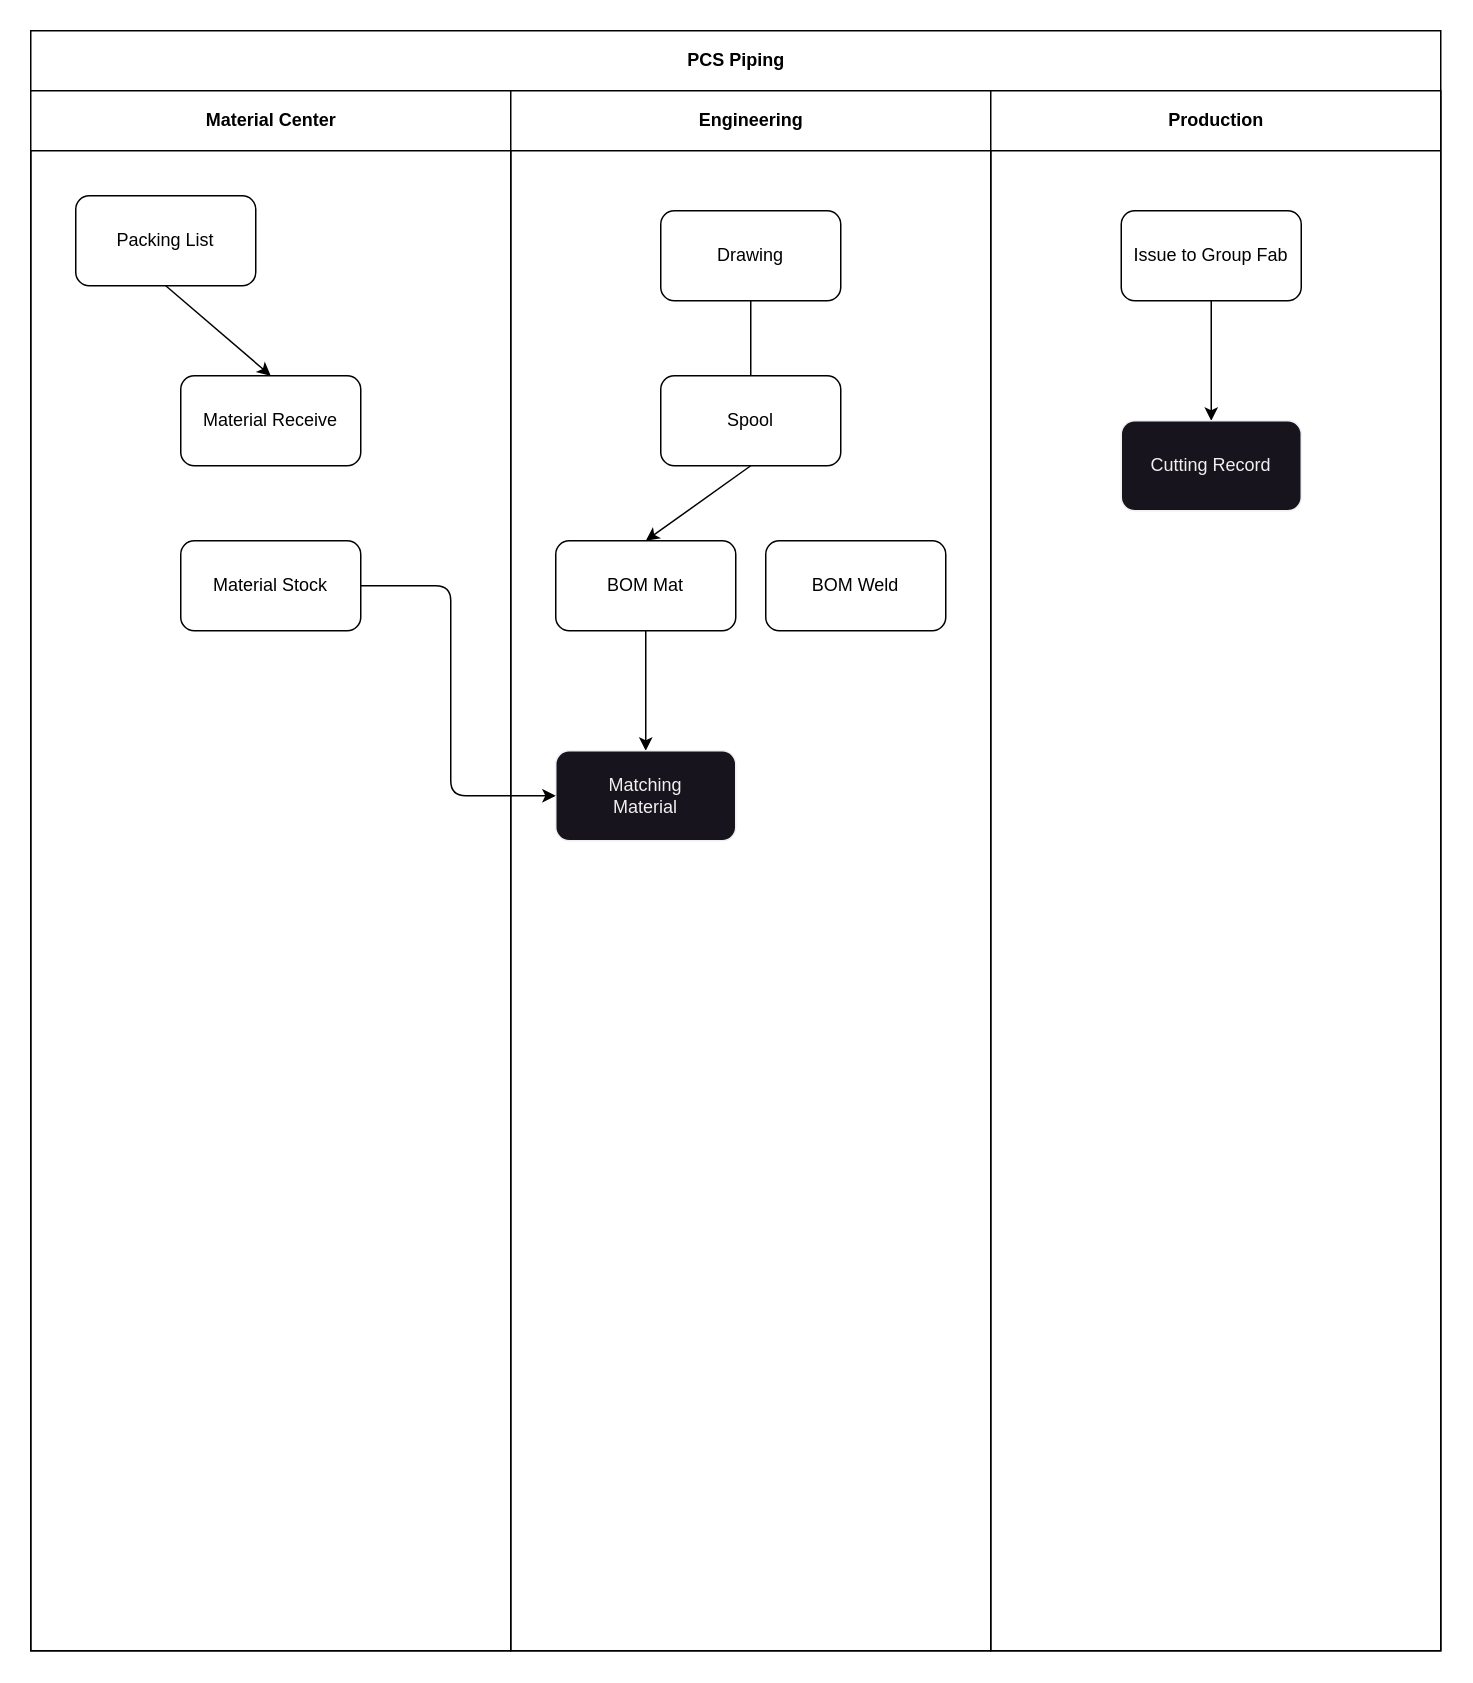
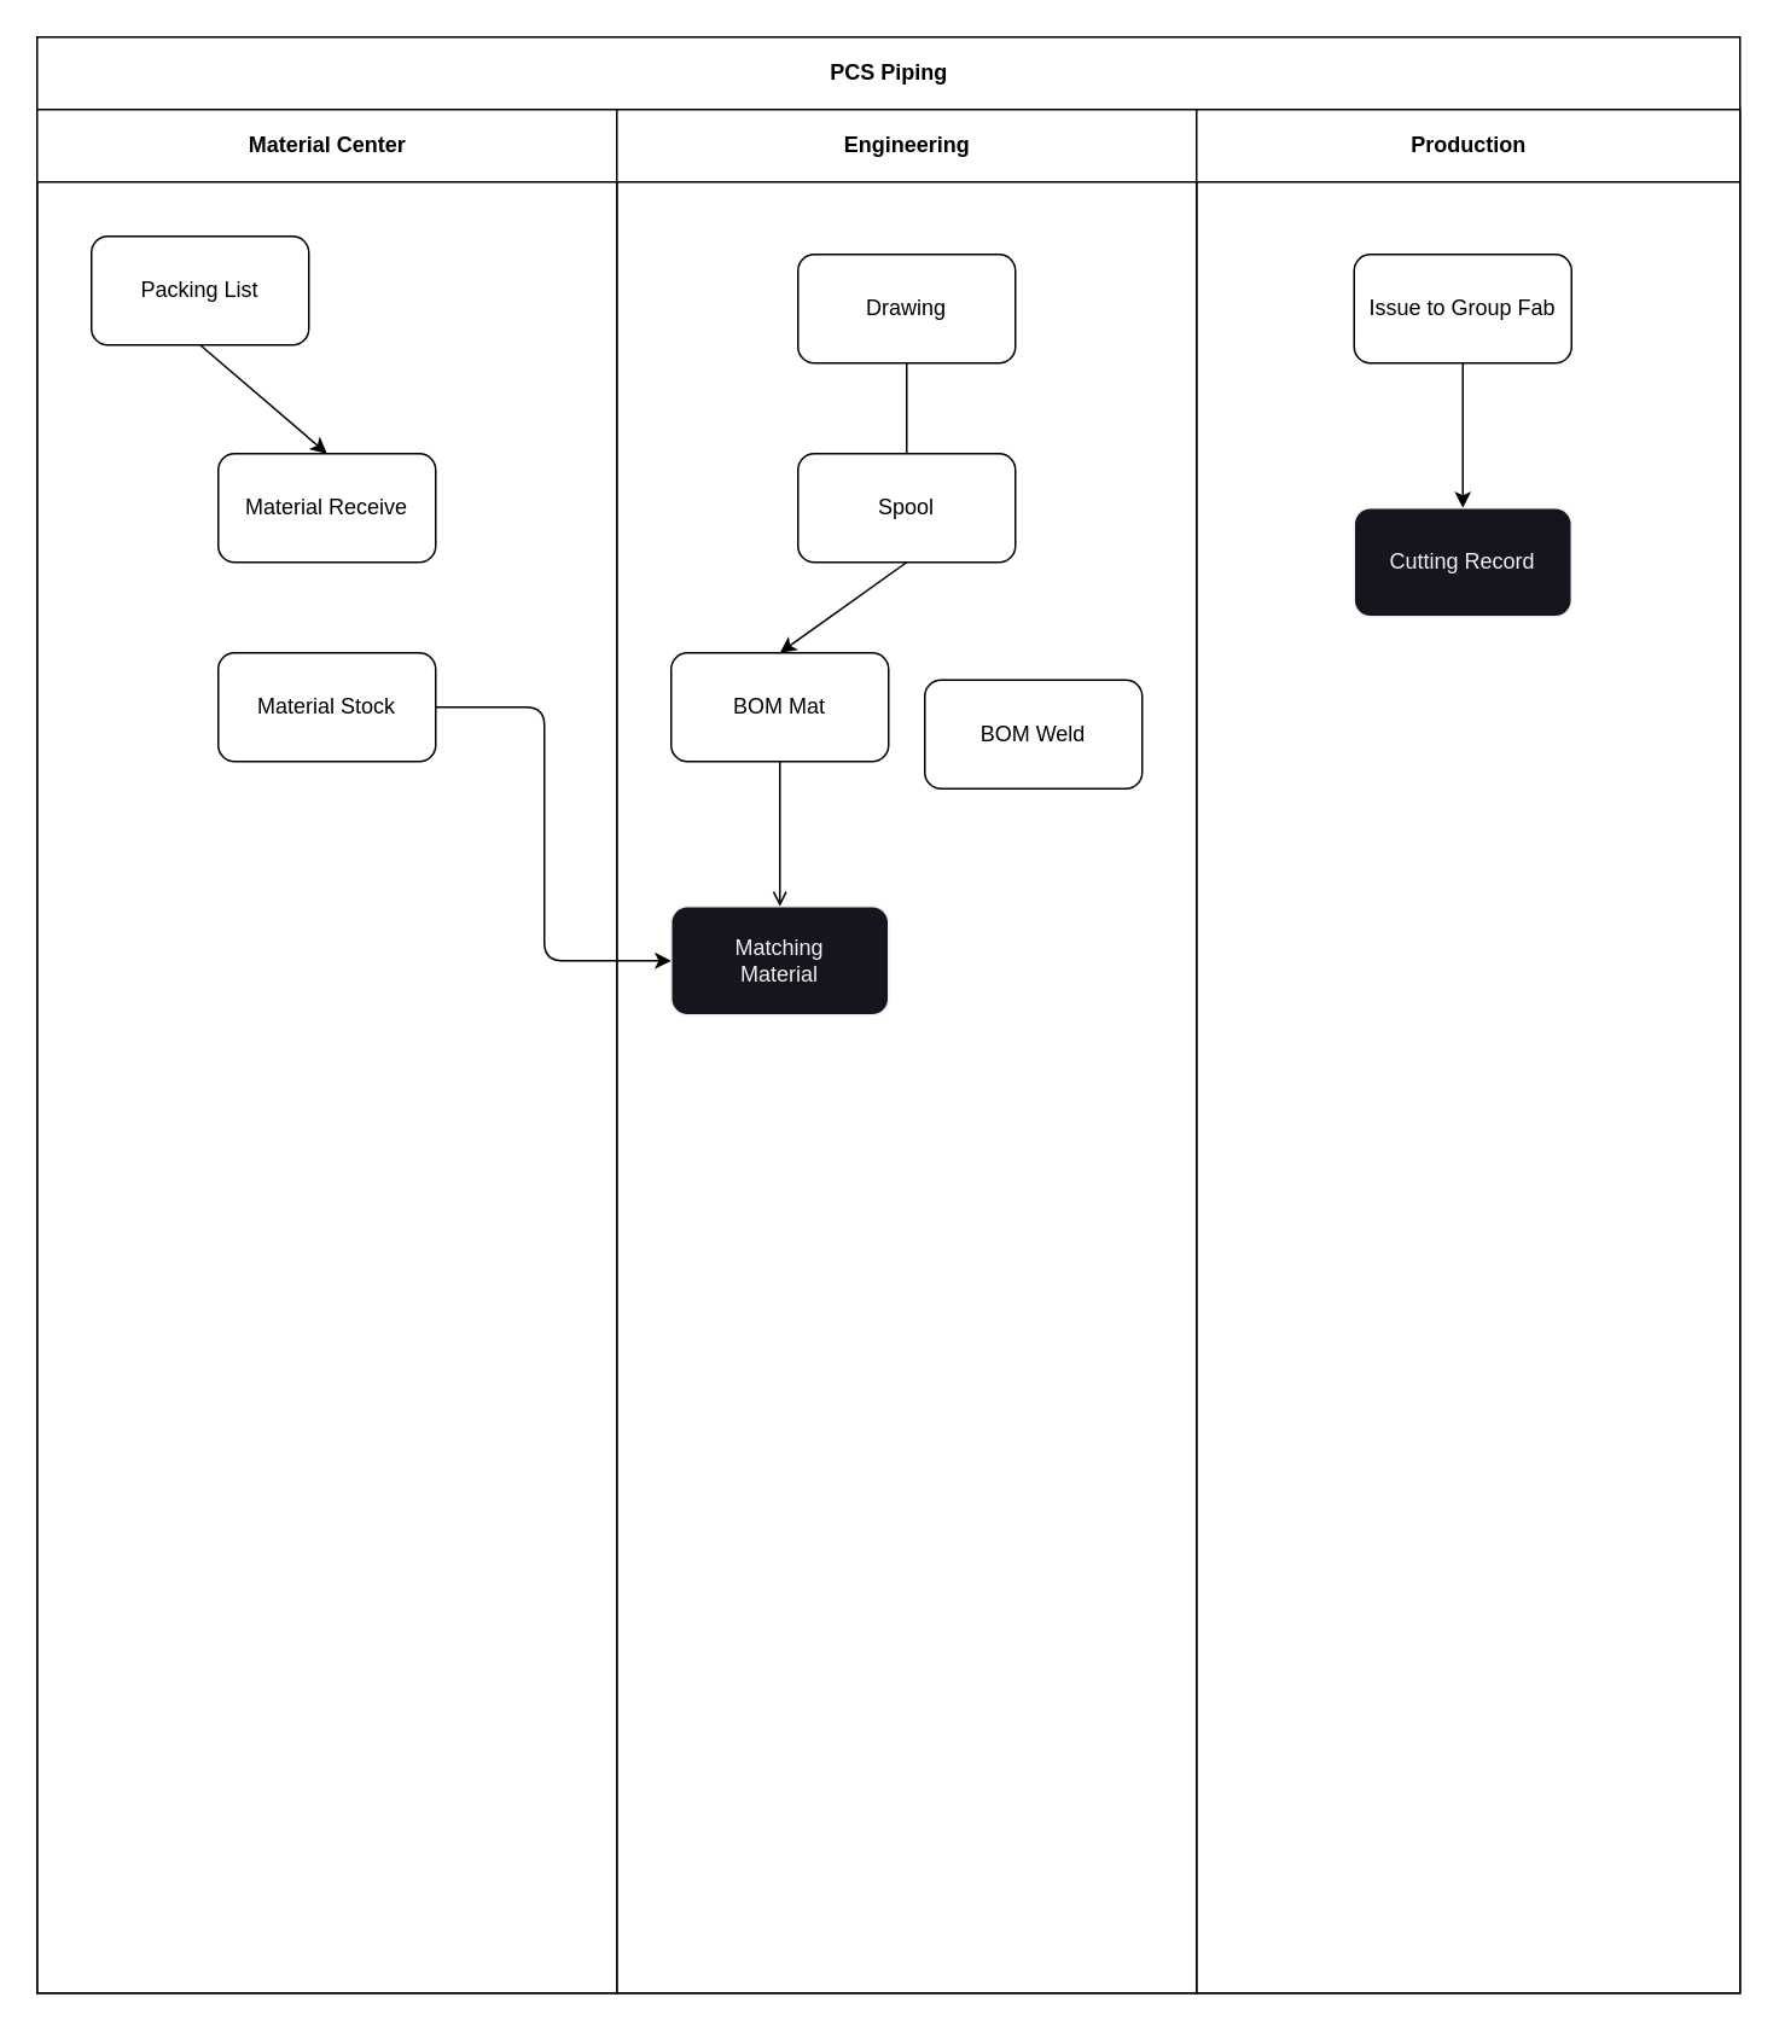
  <mxCell id="0" />
  <mxCell id="1" style="locked=1;" parent="0" />
  <mxCell id="2" value="Section" style="locked=1;" parent="0" />
  <mxCell id="3" value="PCS Piping" style="swimlane;childLayout=stackLayout;resizeParent=1;resizeParentMax=0;startSize=40;html=1;" parent="2" vertex="1"><mxGeometry x="20" y="20" width="940" height="1080" as="geometry" /></mxCell>
  <mxCell id="4" value="Material Center" style="swimlane;startSize=40;html=1;" parent="3" vertex="1"><mxGeometry y="40" width="320" height="1040" as="geometry" /></mxCell>
  <mxCell id="5" value="Engineering" style="swimlane;startSize=40;html=1;" parent="3" vertex="1"><mxGeometry x="320" y="40" width="320" height="1040" as="geometry" /></mxCell>
  <mxCell id="6" value="Production" style="swimlane;startSize=40;html=1;" parent="3" vertex="1"><mxGeometry x="640" y="40" width="300" height="1040" as="geometry" /></mxCell>
  <mxCell id="7" value="Material" style="locked=1;" parent="0" />
  <mxCell id="8" style="edgeStyle=none;html=1;exitX=0.5;exitY=1;exitDx=0;exitDy=0;entryX=0.5;entryY=0;entryDx=0;entryDy=0;" parent="7" source="9" target="10" edge="1"><mxGeometry relative="1" as="geometry" /></mxCell>
  <mxCell id="9" value="Packing List" style="rounded=1;whiteSpace=wrap;html=1;" parent="7" vertex="1"><mxGeometry x="50" y="130" width="120" height="60" as="geometry" /></mxCell>
  <mxCell id="10" value="Material Receive" style="rounded=1;whiteSpace=wrap;html=1;" parent="7" vertex="1"><mxGeometry x="120" y="250" width="120" height="60" as="geometry" /></mxCell>
  <mxCell id="11" value="Material Stock" style="rounded=1;whiteSpace=wrap;html=1;" parent="7" vertex="1"><mxGeometry x="120" y="360" width="120" height="60" as="geometry" /></mxCell>
  <mxCell id="12" value="Engineering" style="locked=1;" parent="0" />
  <mxCell id="13" style="edgeStyle=none;sketch=0;html=1;exitX=0.5;exitY=1;exitDx=0;exitDy=0;entryX=0.5;entryY=0;entryDx=0;entryDy=0;shadow=0;endArrow=none;" parent="12" source="14" target="19" edge="1"><mxGeometry relative="1" as="geometry" /></mxCell>
  <mxCell id="14" value="Drawing" style="rounded=1;whiteSpace=wrap;html=1;" parent="12" vertex="1"><mxGeometry x="440" y="140" width="120" height="60" as="geometry" /></mxCell>
- <mxCell id="15" value="" style="edgeStyle=none;html=1;" parent="12" source="16" target="20" edge="1"><mxGeometry relative="1" as="geometry" /></mxCell>
+ <mxCell id="15" value="" style="edgeStyle=none;html=1;endArrow=open;" parent="12" source="16" target="20" edge="1"><mxGeometry relative="1" as="geometry" /></mxCell>
  <mxCell id="16" value="BOM Mat" style="rounded=1;whiteSpace=wrap;html=1;" parent="12" vertex="1"><mxGeometry x="370" y="360" width="120" height="60" as="geometry" /></mxCell>
- <mxCell id="17" value="BOM Weld" style="rounded=1;whiteSpace=wrap;html=1;" parent="12" vertex="1"><mxGeometry x="510" y="360" width="120" height="60" as="geometry" /></mxCell>
+ <mxCell id="17" value="BOM Weld" style="rounded=1;whiteSpace=wrap;html=1;" parent="12" vertex="1"><mxGeometry x="510" y="375" width="120" height="60" as="geometry" /></mxCell>
  <mxCell id="18" style="edgeStyle=none;sketch=0;html=1;exitX=0.5;exitY=1;exitDx=0;exitDy=0;entryX=0.5;entryY=0;entryDx=0;entryDy=0;shadow=0;" parent="12" source="19" target="16" edge="1"><mxGeometry relative="1" as="geometry" /></mxCell>
  <mxCell id="19" value="Spool" style="rounded=1;whiteSpace=wrap;html=1;" parent="12" vertex="1"><mxGeometry x="440" y="250" width="120" height="60" as="geometry" /></mxCell>
  <mxCell id="20" value="Matching&lt;br&gt;Material" style="rounded=1;whiteSpace=wrap;html=1;fillColor=rgb(24, 20, 29);strokeColor=rgb(240, 240, 240);fontColor=rgb(240, 240, 240);" parent="12" vertex="1"><mxGeometry x="370" y="500" width="120" height="60" as="geometry" /></mxCell>
  <mxCell id="21" style="edgeStyle=none;html=1;exitX=1;exitY=0.5;exitDx=0;exitDy=0;entryX=0;entryY=0.5;entryDx=0;entryDy=0;" parent="12" source="11" target="20" edge="1"><mxGeometry relative="1" as="geometry"><Array as="points"><mxPoint x="300" y="390" /><mxPoint x="300" y="530" /></Array></mxGeometry></mxCell>
  <mxCell id="22" value="Production" style="locked=1;" parent="0" />
  <mxCell id="23" value="" style="edgeStyle=none;html=1;" edge="1" parent="22" source="24" target="25"><mxGeometry relative="1" as="geometry" /></mxCell>
  <mxCell id="24" value="Issue to Group Fab" style="rounded=1;whiteSpace=wrap;html=1;" vertex="1" parent="22"><mxGeometry x="747" y="140" width="120" height="60" as="geometry" /></mxCell>
  <mxCell id="25" value="Cutting Record" style="whiteSpace=wrap;html=1;fillColor=rgb(24, 20, 29);strokeColor=rgb(240, 240, 240);fontColor=rgb(240, 240, 240);rounded=1;" vertex="1" parent="22"><mxGeometry x="747" y="280" width="120" height="60" as="geometry" /></mxCell>
